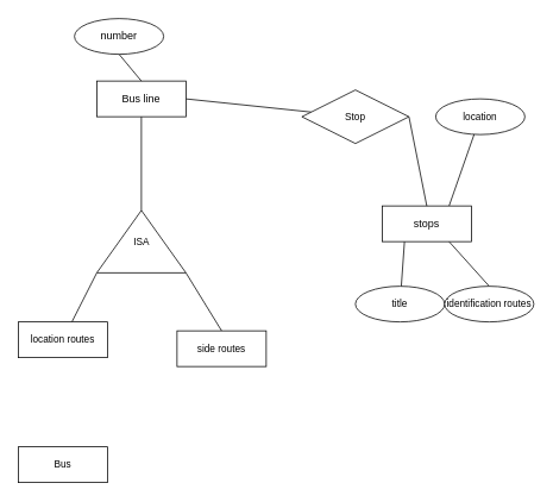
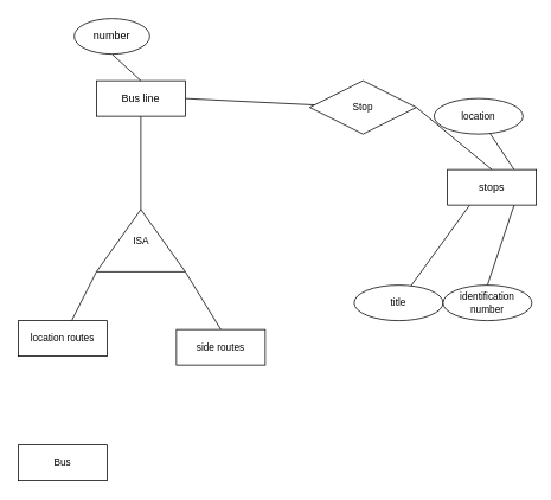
  <mxCell id="0" />
  <mxCell id="1" parent="0" />
  <mxCell id="2" style="edgeStyle=none;shape=connector;rounded=0;orthogonalLoop=1;jettySize=auto;html=1;exitX=1;exitY=0.5;exitDx=0;exitDy=0;labelBackgroundColor=default;strokeColor=default;align=center;verticalAlign=middle;fontFamily=Helvetica;fontSize=11;fontColor=default;endArrow=none;" edge="1" parent="1" source="4" target="12"><mxGeometry relative="1" as="geometry"><mxPoint x="238" y="180" as="targetPoint" /></mxGeometry></mxCell>
  <mxCell id="3" style="edgeStyle=none;shape=connector;rounded=0;orthogonalLoop=1;jettySize=auto;html=1;exitX=0.5;exitY=1;exitDx=0;exitDy=0;labelBackgroundColor=default;strokeColor=default;align=center;verticalAlign=middle;fontFamily=Helvetica;fontSize=11;fontColor=default;endArrow=none;" edge="1" parent="1" source="4" target="15"><mxGeometry relative="1" as="geometry"><mxPoint x="158" y="270" as="targetPoint" /></mxGeometry></mxCell>
  <mxCell id="4" value="Bus line&lt;br&gt;" style="whiteSpace=wrap;html=1;align=center;" vertex="1" parent="1"><mxGeometry x="108" y="90" width="100" height="40" as="geometry" /></mxCell>
  <mxCell id="5" style="edgeStyle=none;shape=connector;rounded=0;orthogonalLoop=1;jettySize=auto;html=1;exitX=0.25;exitY=1;exitDx=0;exitDy=0;labelBackgroundColor=default;strokeColor=default;align=center;verticalAlign=middle;fontFamily=Helvetica;fontSize=11;fontColor=default;endArrow=none;" edge="1" parent="1" source="8" target="18"><mxGeometry relative="1" as="geometry"><mxPoint x="448" y="340" as="targetPoint" /></mxGeometry></mxCell>
  <mxCell id="6" style="edgeStyle=none;shape=connector;rounded=0;orthogonalLoop=1;jettySize=auto;html=1;exitX=0.75;exitY=1;exitDx=0;exitDy=0;entryX=0.5;entryY=0;entryDx=0;entryDy=0;labelBackgroundColor=default;strokeColor=default;align=center;verticalAlign=middle;fontFamily=Helvetica;fontSize=11;fontColor=default;endArrow=none;" edge="1" parent="1" source="8" target="19"><mxGeometry relative="1" as="geometry" /></mxCell>
  <mxCell id="7" style="edgeStyle=none;shape=connector;rounded=0;orthogonalLoop=1;jettySize=auto;html=1;exitX=0.75;exitY=0;exitDx=0;exitDy=0;labelBackgroundColor=default;strokeColor=default;align=center;verticalAlign=middle;fontFamily=Helvetica;fontSize=11;fontColor=default;endArrow=none;" edge="1" parent="1" source="8" target="20"><mxGeometry relative="1" as="geometry"><mxPoint x="508" y="130" as="targetPoint" /></mxGeometry></mxCell>
- <mxCell id="8" value="stops" style="whiteSpace=wrap;html=1;align=center;" vertex="1" parent="1"><mxGeometry x="428" y="230" width="100" height="40" as="geometry" /></mxCell>
+ <mxCell id="8" value="stops" style="whiteSpace=wrap;html=1;align=center;" vertex="1" parent="1"><mxGeometry x="503" y="190" width="100" height="40" as="geometry" /></mxCell>
  <mxCell id="9" style="edgeStyle=none;shape=connector;rounded=0;orthogonalLoop=1;jettySize=auto;html=1;exitX=0.5;exitY=1;exitDx=0;exitDy=0;entryX=0.5;entryY=0;entryDx=0;entryDy=0;labelBackgroundColor=default;strokeColor=default;align=center;verticalAlign=middle;fontFamily=Helvetica;fontSize=11;fontColor=default;endArrow=none;" edge="1" parent="1" source="10" target="4"><mxGeometry relative="1" as="geometry" /></mxCell>
- <mxCell id="10" value="number" style="ellipse;whiteSpace=wrap;html=1;align=center;" vertex="1" parent="1"><mxGeometry x="83" y="20" width="100" height="40" as="geometry" /></mxCell>
+ <mxCell id="10" value="number" style="ellipse;whiteSpace=wrap;html=1;align=center;" vertex="1" parent="1"><mxGeometry x="83" y="20" width="85" height="40" as="geometry" /></mxCell>
  <mxCell id="11" style="edgeStyle=none;shape=connector;rounded=0;orthogonalLoop=1;jettySize=auto;html=1;exitX=1;exitY=0.5;exitDx=0;exitDy=0;entryX=0.5;entryY=0;entryDx=0;entryDy=0;labelBackgroundColor=default;strokeColor=default;align=center;verticalAlign=middle;fontFamily=Helvetica;fontSize=11;fontColor=default;endArrow=none;" edge="1" parent="1" source="12" target="8"><mxGeometry relative="1" as="geometry" /></mxCell>
- <mxCell id="12" value="Stop" style="shape=rhombus;perimeter=rhombusPerimeter;whiteSpace=wrap;html=1;align=center;fontFamily=Helvetica;fontSize=11;fontColor=default;" vertex="1" parent="1"><mxGeometry x="338" y="100" width="120" height="60" as="geometry" /></mxCell>
+ <mxCell id="12" value="Stop" style="shape=rhombus;perimeter=rhombusPerimeter;whiteSpace=wrap;html=1;align=center;fontFamily=Helvetica;fontSize=11;fontColor=default;" vertex="1" parent="1"><mxGeometry x="348" y="90" width="120" height="60" as="geometry" /></mxCell>
  <mxCell id="13" style="edgeStyle=none;shape=connector;rounded=0;orthogonalLoop=1;jettySize=auto;html=1;exitX=0;exitY=1;exitDx=0;exitDy=0;exitPerimeter=0;labelBackgroundColor=default;strokeColor=default;align=center;verticalAlign=middle;fontFamily=Helvetica;fontSize=11;fontColor=default;endArrow=none;" edge="1" parent="1" source="15" target="16"><mxGeometry relative="1" as="geometry"><mxPoint x="68" y="380" as="targetPoint" /></mxGeometry></mxCell>
  <mxCell id="14" style="edgeStyle=none;shape=connector;rounded=0;orthogonalLoop=1;jettySize=auto;html=1;exitX=1;exitY=1;exitDx=0;exitDy=0;exitPerimeter=0;entryX=0.5;entryY=0;entryDx=0;entryDy=0;labelBackgroundColor=default;strokeColor=default;align=center;verticalAlign=middle;fontFamily=Helvetica;fontSize=11;fontColor=default;endArrow=none;" edge="1" parent="1" source="15" target="17"><mxGeometry relative="1" as="geometry" /></mxCell>
  <mxCell id="15" value="ISA" style="verticalLabelPosition=middle;verticalAlign=middle;html=1;shape=mxgraph.basic.acute_triangle;dx=0.5;fontFamily=Helvetica;fontSize=11;fontColor=default;labelPosition=center;align=center;" vertex="1" parent="1"><mxGeometry x="108" y="235" width="100" height="70" as="geometry" /></mxCell>
  <mxCell id="16" value="location routes" style="whiteSpace=wrap;html=1;align=center;fontFamily=Helvetica;fontSize=11;fontColor=default;" vertex="1" parent="1"><mxGeometry x="20" y="360" width="100" height="40" as="geometry" /></mxCell>
  <mxCell id="17" value="side routes" style="whiteSpace=wrap;html=1;align=center;fontFamily=Helvetica;fontSize=11;fontColor=default;" vertex="1" parent="1"><mxGeometry x="198" y="370" width="100" height="40" as="geometry" /></mxCell>
  <mxCell id="18" value="title" style="ellipse;whiteSpace=wrap;html=1;align=center;fontFamily=Helvetica;fontSize=11;fontColor=default;" vertex="1" parent="1"><mxGeometry x="398" y="320" width="100" height="40" as="geometry" /></mxCell>
- <mxCell id="19" value="identification routes" style="ellipse;whiteSpace=wrap;html=1;align=center;fontFamily=Helvetica;fontSize=11;fontColor=default;" vertex="1" parent="1"><mxGeometry x="498" y="320" width="100" height="40" as="geometry" /></mxCell>
+ <mxCell id="19" value="identification number" style="ellipse;whiteSpace=wrap;html=1;align=center;fontFamily=Helvetica;fontSize=11;fontColor=default;" vertex="1" parent="1"><mxGeometry x="498" y="320" width="100" height="40" as="geometry" /></mxCell>
  <mxCell id="20" value="location" style="ellipse;whiteSpace=wrap;html=1;align=center;fontFamily=Helvetica;fontSize=11;fontColor=default;" vertex="1" parent="1"><mxGeometry x="488" y="110" width="100" height="40" as="geometry" /></mxCell>
  <mxCell id="21" value="Bus" style="whiteSpace=wrap;html=1;align=center;fontFamily=Helvetica;fontSize=11;fontColor=default;" vertex="1" parent="1"><mxGeometry x="20" y="500" width="100" height="40" as="geometry" /></mxCell>
